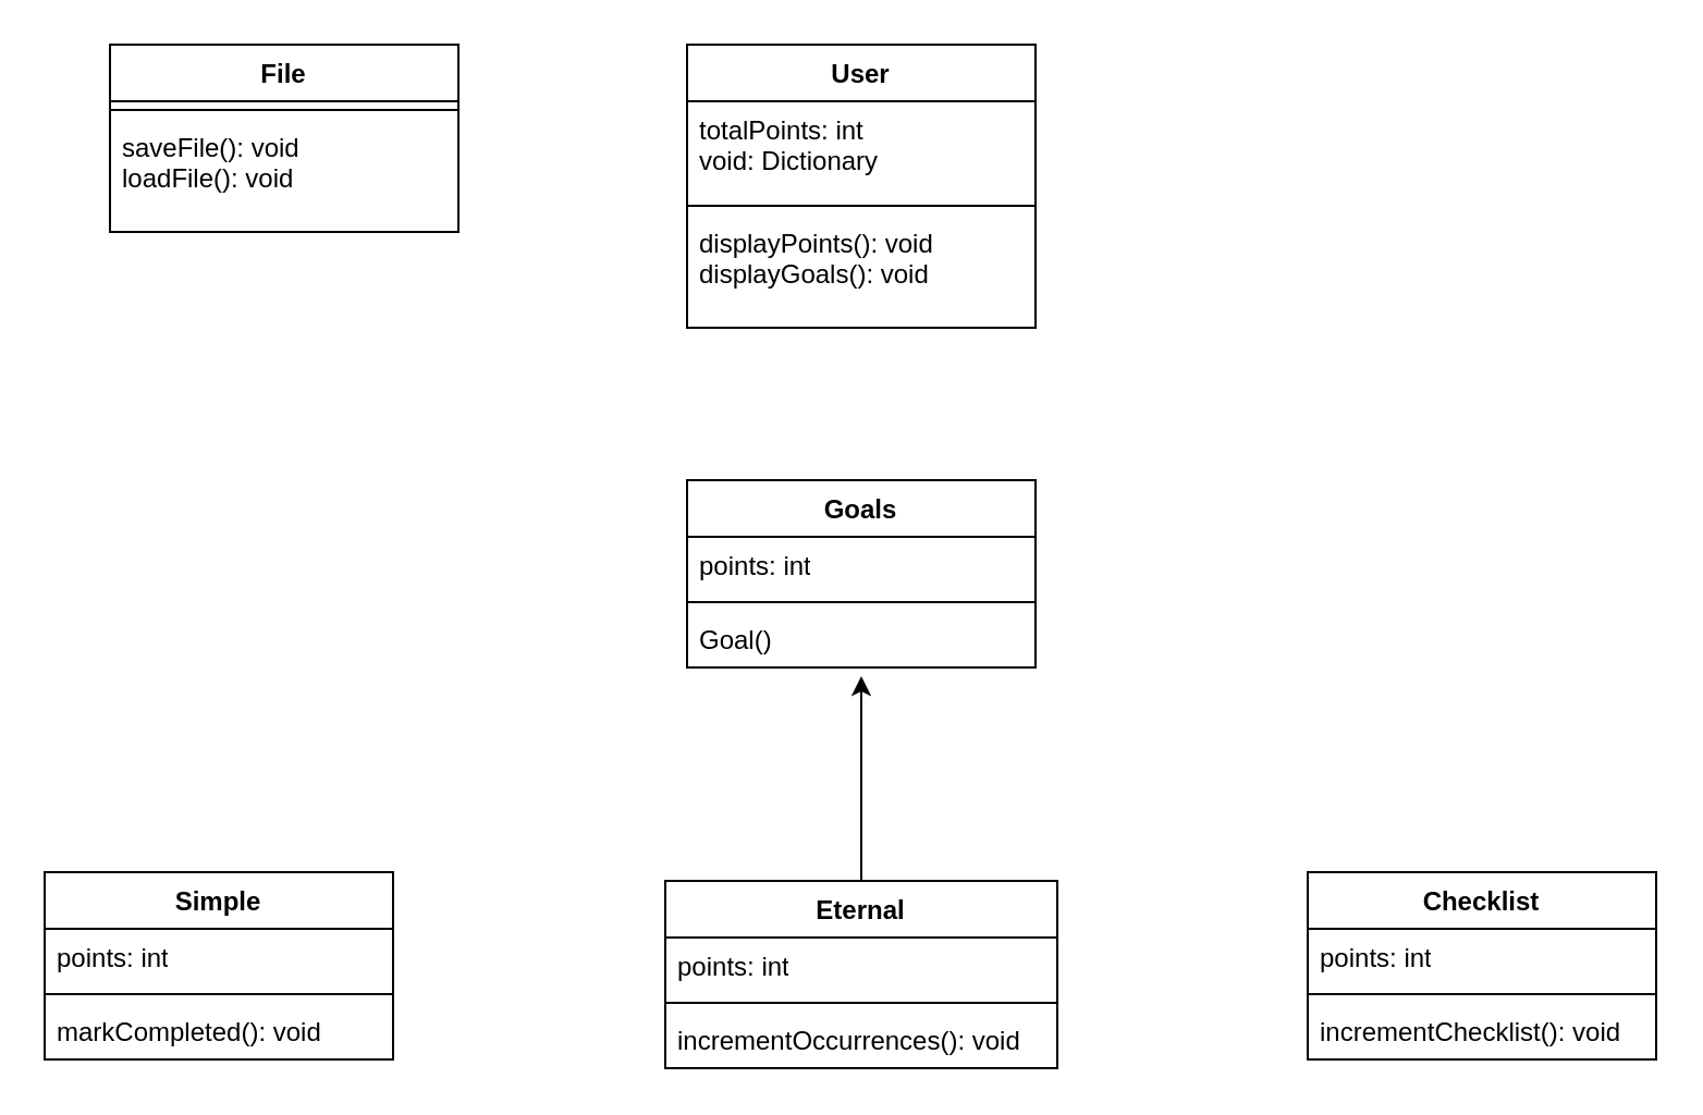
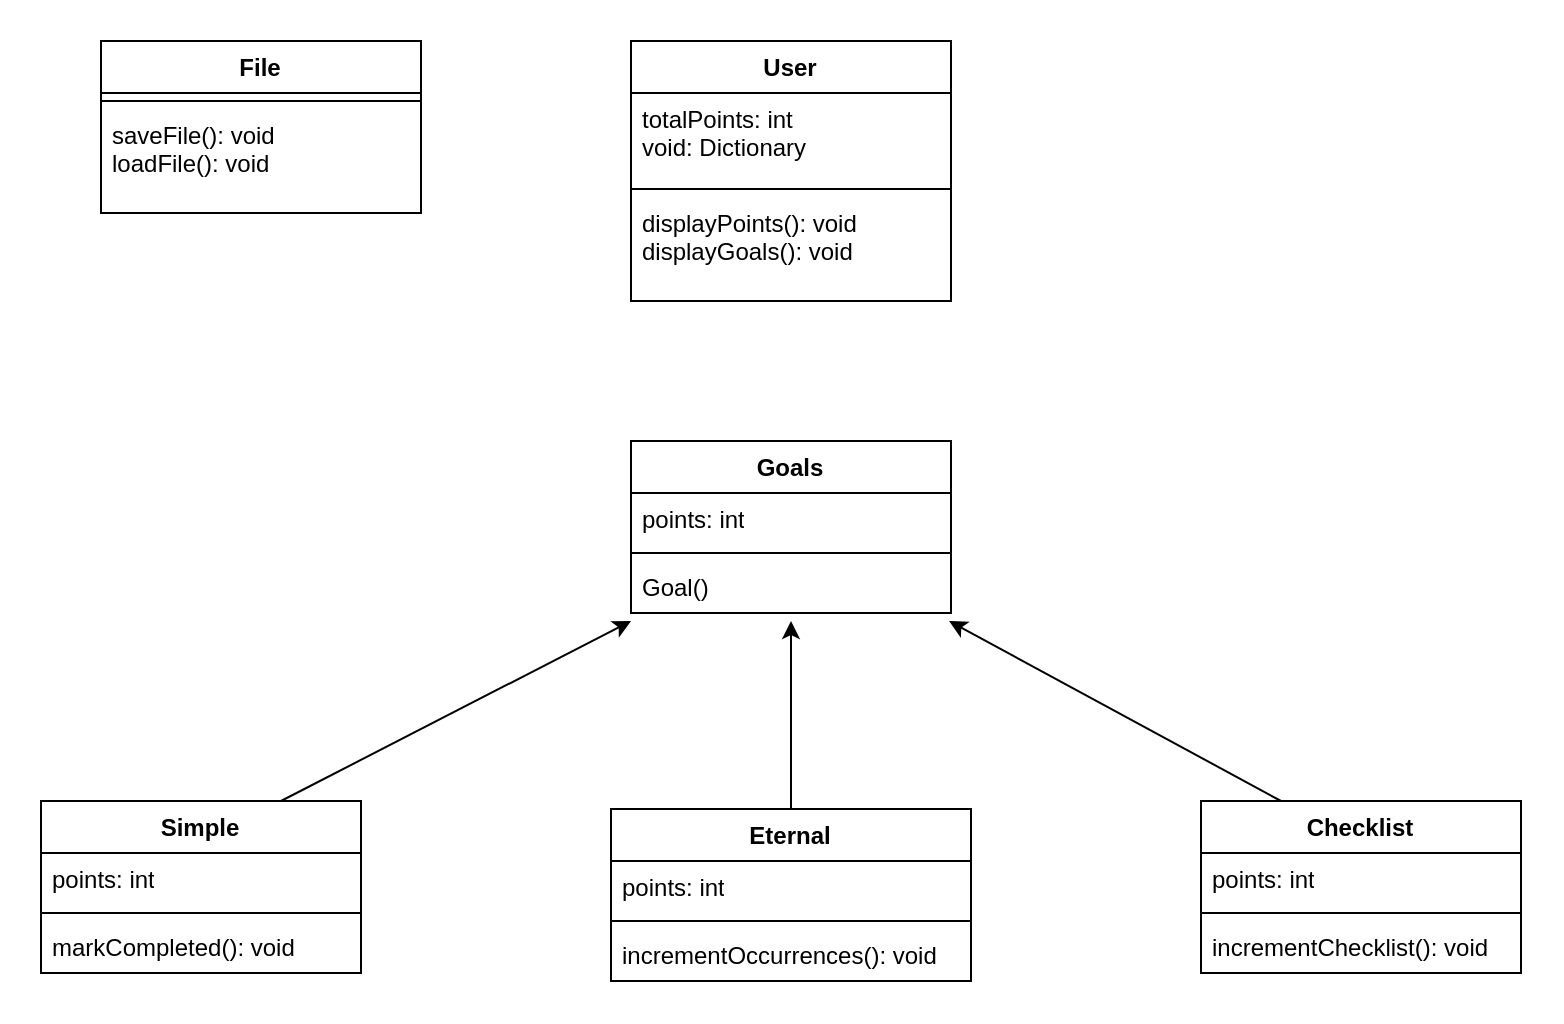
  <mxCell id="0" />
  <mxCell id="1" parent="0" />
  <mxCell id="2" value="Goals" style="swimlane;fontStyle=1;align=center;verticalAlign=top;childLayout=stackLayout;horizontal=1;startSize=26;horizontalStack=0;resizeParent=1;resizeParentMax=0;resizeLast=0;collapsible=1;marginBottom=0;whiteSpace=wrap;html=1;" vertex="1" parent="1"><mxGeometry x="315" y="220" width="160" height="86" as="geometry" /></mxCell>
  <mxCell id="3" value="points: int&lt;br&gt;" style="text;strokeColor=none;fillColor=none;align=left;verticalAlign=top;spacingLeft=4;spacingRight=4;overflow=hidden;rotatable=0;points=[[0,0.5],[1,0.5]];portConstraint=eastwest;whiteSpace=wrap;html=1;" vertex="1" parent="2"><mxGeometry y="26" width="160" height="26" as="geometry" /></mxCell>
  <mxCell id="4" value="" style="line;strokeWidth=1;fillColor=none;align=left;verticalAlign=middle;spacingTop=-1;spacingLeft=3;spacingRight=3;rotatable=0;labelPosition=right;points=[];portConstraint=eastwest;strokeColor=inherit;" vertex="1" parent="2"><mxGeometry y="52" width="160" height="8" as="geometry" /></mxCell>
  <mxCell id="5" value="Goal()" style="text;strokeColor=none;fillColor=none;align=left;verticalAlign=top;spacingLeft=4;spacingRight=4;overflow=hidden;rotatable=0;points=[[0,0.5],[1,0.5]];portConstraint=eastwest;whiteSpace=wrap;html=1;" vertex="1" parent="2"><mxGeometry y="60" width="160" height="26" as="geometry" /></mxCell>
+ <mxCell id="6" style="rounded=0;orthogonalLoop=1;jettySize=auto;html=1;exitX=0.75;exitY=0;exitDx=0;exitDy=0;entryX=0;entryY=1.154;entryDx=0;entryDy=0;entryPerimeter=0;" edge="1" parent="1" source="7" target="5"><mxGeometry relative="1" as="geometry" /></mxCell>
  <mxCell id="7" value="Simple" style="swimlane;fontStyle=1;align=center;verticalAlign=top;childLayout=stackLayout;horizontal=1;startSize=26;horizontalStack=0;resizeParent=1;resizeParentMax=0;resizeLast=0;collapsible=1;marginBottom=0;whiteSpace=wrap;html=1;" vertex="1" parent="1"><mxGeometry x="20" y="400" width="160" height="86" as="geometry" /></mxCell>
  <mxCell id="8" value="points: int" style="text;strokeColor=none;fillColor=none;align=left;verticalAlign=top;spacingLeft=4;spacingRight=4;overflow=hidden;rotatable=0;points=[[0,0.5],[1,0.5]];portConstraint=eastwest;whiteSpace=wrap;html=1;" vertex="1" parent="7"><mxGeometry y="26" width="160" height="26" as="geometry" /></mxCell>
  <mxCell id="9" value="" style="line;strokeWidth=1;fillColor=none;align=left;verticalAlign=middle;spacingTop=-1;spacingLeft=3;spacingRight=3;rotatable=0;labelPosition=right;points=[];portConstraint=eastwest;strokeColor=inherit;" vertex="1" parent="7"><mxGeometry y="52" width="160" height="8" as="geometry" /></mxCell>
  <mxCell id="10" value="markCompleted(): void" style="text;strokeColor=none;fillColor=none;align=left;verticalAlign=top;spacingLeft=4;spacingRight=4;overflow=hidden;rotatable=0;points=[[0,0.5],[1,0.5]];portConstraint=eastwest;whiteSpace=wrap;html=1;" vertex="1" parent="7"><mxGeometry y="60" width="160" height="26" as="geometry" /></mxCell>
  <mxCell id="11" style="rounded=0;orthogonalLoop=1;jettySize=auto;html=1;exitX=0.5;exitY=0;exitDx=0;exitDy=0;" edge="1" parent="1" source="12"><mxGeometry relative="1" as="geometry"><mxPoint x="395" y="310" as="targetPoint" /></mxGeometry></mxCell>
  <mxCell id="12" value="Eternal" style="swimlane;fontStyle=1;align=center;verticalAlign=top;childLayout=stackLayout;horizontal=1;startSize=26;horizontalStack=0;resizeParent=1;resizeParentMax=0;resizeLast=0;collapsible=1;marginBottom=0;whiteSpace=wrap;html=1;" vertex="1" parent="1"><mxGeometry x="305" y="404" width="180" height="86" as="geometry" /></mxCell>
  <mxCell id="13" value="points: int" style="text;strokeColor=none;fillColor=none;align=left;verticalAlign=top;spacingLeft=4;spacingRight=4;overflow=hidden;rotatable=0;points=[[0,0.5],[1,0.5]];portConstraint=eastwest;whiteSpace=wrap;html=1;" vertex="1" parent="12"><mxGeometry y="26" width="180" height="26" as="geometry" /></mxCell>
  <mxCell id="14" value="" style="line;strokeWidth=1;fillColor=none;align=left;verticalAlign=middle;spacingTop=-1;spacingLeft=3;spacingRight=3;rotatable=0;labelPosition=right;points=[];portConstraint=eastwest;strokeColor=inherit;" vertex="1" parent="12"><mxGeometry y="52" width="180" height="8" as="geometry" /></mxCell>
  <mxCell id="15" value="incrementOccurrences(): void&amp;nbsp;" style="text;strokeColor=none;fillColor=none;align=left;verticalAlign=top;spacingLeft=4;spacingRight=4;overflow=hidden;rotatable=0;points=[[0,0.5],[1,0.5]];portConstraint=eastwest;whiteSpace=wrap;html=1;" vertex="1" parent="12"><mxGeometry y="60" width="180" height="26" as="geometry" /></mxCell>
+ <mxCell id="16" style="rounded=0;orthogonalLoop=1;jettySize=auto;html=1;exitX=0.25;exitY=0;exitDx=0;exitDy=0;entryX=0.994;entryY=1.154;entryDx=0;entryDy=0;entryPerimeter=0;" edge="1" parent="1" source="17" target="5"><mxGeometry relative="1" as="geometry" /></mxCell>
  <mxCell id="17" value="Checklist" style="swimlane;fontStyle=1;align=center;verticalAlign=top;childLayout=stackLayout;horizontal=1;startSize=26;horizontalStack=0;resizeParent=1;resizeParentMax=0;resizeLast=0;collapsible=1;marginBottom=0;whiteSpace=wrap;html=1;" vertex="1" parent="1"><mxGeometry x="600" y="400" width="160" height="86" as="geometry" /></mxCell>
  <mxCell id="18" value="points: int" style="text;strokeColor=none;fillColor=none;align=left;verticalAlign=top;spacingLeft=4;spacingRight=4;overflow=hidden;rotatable=0;points=[[0,0.5],[1,0.5]];portConstraint=eastwest;whiteSpace=wrap;html=1;" vertex="1" parent="17"><mxGeometry y="26" width="160" height="26" as="geometry" /></mxCell>
  <mxCell id="19" value="" style="line;strokeWidth=1;fillColor=none;align=left;verticalAlign=middle;spacingTop=-1;spacingLeft=3;spacingRight=3;rotatable=0;labelPosition=right;points=[];portConstraint=eastwest;strokeColor=inherit;" vertex="1" parent="17"><mxGeometry y="52" width="160" height="8" as="geometry" /></mxCell>
  <mxCell id="20" value="incrementChecklist(): void" style="text;strokeColor=none;fillColor=none;align=left;verticalAlign=top;spacingLeft=4;spacingRight=4;overflow=hidden;rotatable=0;points=[[0,0.5],[1,0.5]];portConstraint=eastwest;whiteSpace=wrap;html=1;" vertex="1" parent="17"><mxGeometry y="60" width="160" height="26" as="geometry" /></mxCell>
  <mxCell id="21" value="User" style="swimlane;fontStyle=1;align=center;verticalAlign=top;childLayout=stackLayout;horizontal=1;startSize=26;horizontalStack=0;resizeParent=1;resizeParentMax=0;resizeLast=0;collapsible=1;marginBottom=0;whiteSpace=wrap;html=1;" vertex="1" parent="1"><mxGeometry x="315" y="20" width="160" height="130" as="geometry" /></mxCell>
  <mxCell id="22" value="totalPoints: int&lt;br&gt;void: Dictionary" style="text;strokeColor=none;fillColor=none;align=left;verticalAlign=top;spacingLeft=4;spacingRight=4;overflow=hidden;rotatable=0;points=[[0,0.5],[1,0.5]];portConstraint=eastwest;whiteSpace=wrap;html=1;" vertex="1" parent="21"><mxGeometry y="26" width="160" height="44" as="geometry" /></mxCell>
  <mxCell id="23" value="" style="line;strokeWidth=1;fillColor=none;align=left;verticalAlign=middle;spacingTop=-1;spacingLeft=3;spacingRight=3;rotatable=0;labelPosition=right;points=[];portConstraint=eastwest;strokeColor=inherit;" vertex="1" parent="21"><mxGeometry y="70" width="160" height="8" as="geometry" /></mxCell>
  <mxCell id="24" value="displayPoints(): void&lt;br&gt;displayGoals(): void" style="text;strokeColor=none;fillColor=none;align=left;verticalAlign=top;spacingLeft=4;spacingRight=4;overflow=hidden;rotatable=0;points=[[0,0.5],[1,0.5]];portConstraint=eastwest;whiteSpace=wrap;html=1;" vertex="1" parent="21"><mxGeometry y="78" width="160" height="52" as="geometry" /></mxCell>
  <mxCell id="25" value="File" style="swimlane;fontStyle=1;align=center;verticalAlign=top;childLayout=stackLayout;horizontal=1;startSize=26;horizontalStack=0;resizeParent=1;resizeParentMax=0;resizeLast=0;collapsible=1;marginBottom=0;whiteSpace=wrap;html=1;" vertex="1" parent="1"><mxGeometry x="50" y="20" width="160" height="86" as="geometry" /></mxCell>
  <mxCell id="26" value="" style="line;strokeWidth=1;fillColor=none;align=left;verticalAlign=middle;spacingTop=-1;spacingLeft=3;spacingRight=3;rotatable=0;labelPosition=right;points=[];portConstraint=eastwest;strokeColor=inherit;" vertex="1" parent="25"><mxGeometry y="26" width="160" height="8" as="geometry" /></mxCell>
  <mxCell id="27" value="saveFile(): void&lt;br&gt;loadFile(): void" style="text;strokeColor=none;fillColor=none;align=left;verticalAlign=top;spacingLeft=4;spacingRight=4;overflow=hidden;rotatable=0;points=[[0,0.5],[1,0.5]];portConstraint=eastwest;whiteSpace=wrap;html=1;" vertex="1" parent="25"><mxGeometry y="34" width="160" height="52" as="geometry" /></mxCell>
